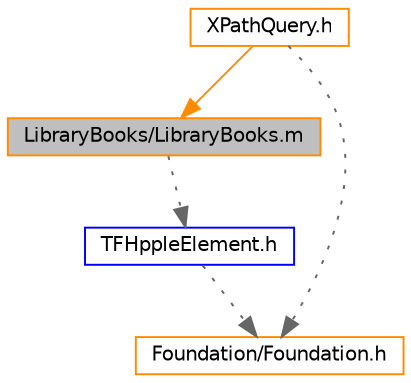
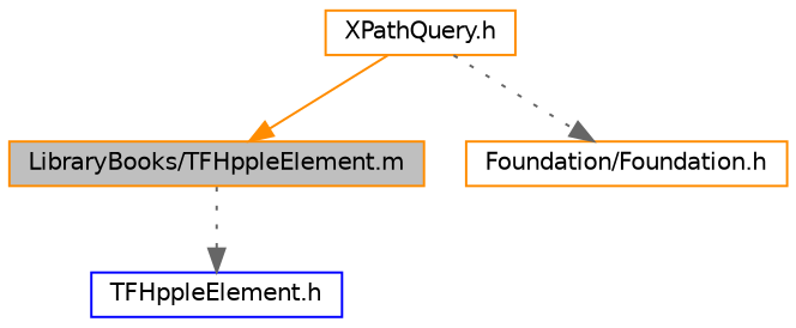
  digraph {
    node [color=darkorange fillcolor=white fontname=Helvetica fontsize=10 shape=record style=filled]
    edge [color=gray40 fontname=Helvetica fontsize=10 labelfontname=Helvetica labelfontsize=10 style=dotted]
-   n1 [fillcolor=grey75 fontcolor=black height=0.2 label="LibraryBooks/LibraryBooks.m" width=0.4]
+   n1 [fillcolor=grey75 fontcolor=black height=0.2 label="LibraryBooks/TFHppleElement.m" width=0.4]
    n2 [color=blue height=0.2 label="TFHppleElement.h" width=0.4]
    n3 [height=0.2 label="Foundation/Foundation.h" width=0.4]
    n4 [height=0.2 label="XPathQuery.h" width=0.4]
    n1 -> n2
-   n2 -> n3
    n4 -> n1 [color=darkorange style=solid]
    n4 -> n3
  }
